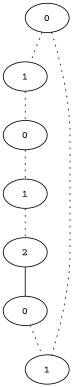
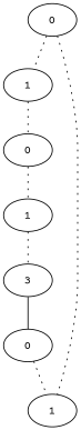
  graph {
    fontname="Courier Prime"
    node [fontname="Courier Prime"]
    edge [style=dotted fontname="Courier Prime"]
    n1 [label=0]
    n2 [label=1]
    n3 [label=1]
    n4 [label=0]
    n5 [label=1]
-   n6 [label=2]
+   n6 [label=3]
    n7 [label=0]
    n1 -- n2
    n1 -- n3
    n2 -- n4
    n4 -- n5
    n5 -- n6
    n6 -- n7 [style=""]
    n7 -- n3
  }
